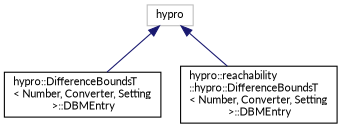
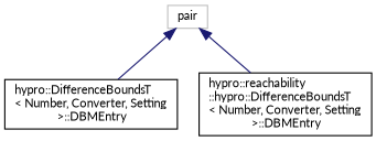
  digraph {
    rankdir=TB
    fontname=Lato
    node [color=black fillcolor=white fontname=Lato fontsize=10 shape=record style=filled]
    edge [color=midnightblue dir=back fontname=Lato fontsize=10 labelfontname=Helvetica labelfontsize=10 style=solid]
-   n1 [color=grey75 height=0.2 label=hypro width=0.4]
+   n1 [color=grey75 height=0.2 label=pair width=0.4]
    n2 [height=0.2 label="hypro::DifferenceBoundsT\l\< Number, Converter, Setting\l \>::DBMEntry" width=0.4]
    n3 [height=0.2 label="hypro::reachability\l::hypro::DifferenceBoundsT\l\< Number, Converter, Setting\l \>::DBMEntry" width=0.4]
    n1 -> n2
    n1 -> n3
  }
